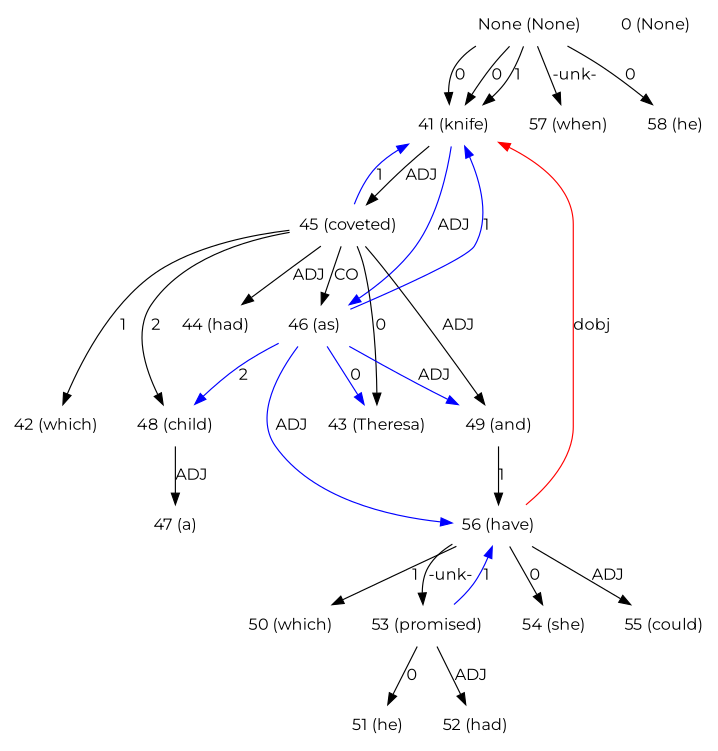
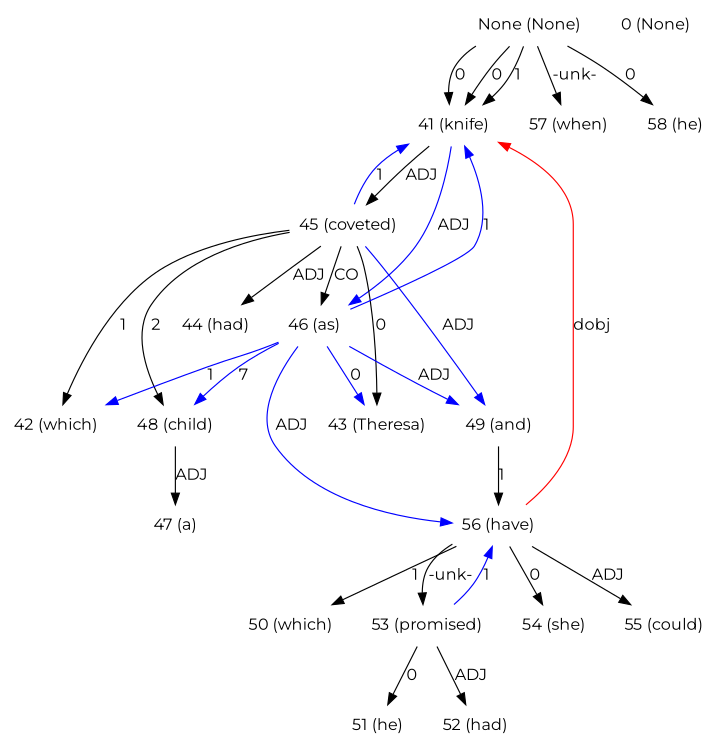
  digraph {
    fontname=Montserrat
    node [fontname=Montserrat shape=plaintext]
    edge [dir=forward fontname=Montserrat]
    n1 [label="None (None)"]
    n2 [label="41 (knife)"]
    n3 [label="57 (when)"]
    n4 [label="58 (he)"]
    n5 [label="45 (coveted)"]
    n6 [label="46 (as)"]
    n7 [label="42 (which)"]
    n8 [label="43 (Theresa)"]
    n9 [label="44 (had)"]
    n10 [label="48 (child)"]
    n11 [label="49 (and)"]
    n12 [label="56 (have)"]
    n13 [label="0 (None)"]
    n14 [label="47 (a)"]
    n15 [label="50 (which)"]
    n16 [label="53 (promised)"]
    n17 [label="54 (she)"]
    n18 [label="55 (could)"]
    n19 [label="51 (he)"]
    n20 [label="52 (had)"]
    n1 -> n2 [label=1]
    n1 -> n2 [label=0]
    n1 -> n2 [label=0]
    n1 -> n3 [label="-unk-"]
    n1 -> n4 [label=0]
    n2 -> n5 [label=ADJ]
    n2 -> n6 [color=blue label=ADJ]
    n5 -> n2 [color=blue label=1]
    n5 -> n6 [label=CO]
    n5 -> n7 [label=1]
    n5 -> n8 [label=0]
    n5 -> n9 [label=ADJ]
    n5 -> n10 [label=2]
-   n5 -> n11 [label=ADJ]
+   n5 -> n11 [label=ADJ color=blue]
    n6 -> n2 [color=blue label=1]
+   n6 -> n7 [color=blue label=1]
    n6 -> n8 [color=blue label=0]
-   n6 -> n10 [color=blue label=2]
+   n6 -> n10 [color=blue label=7]
    n6 -> n11 [color=blue label=ADJ]
    n6 -> n12 [color=blue label=ADJ]
    n10 -> n14 [label=ADJ]
    n11 -> n12 [label=1]
    n12 -> n2 [color=red label=dobj]
    n12 -> n15 [label=1]
    n12 -> n16 [label="-unk-"]
    n12 -> n17 [label=0]
    n12 -> n18 [label=ADJ]
    n16 -> n12 [color=blue label=1]
    n16 -> n19 [label=0]
    n16 -> n20 [label=ADJ]
  }
